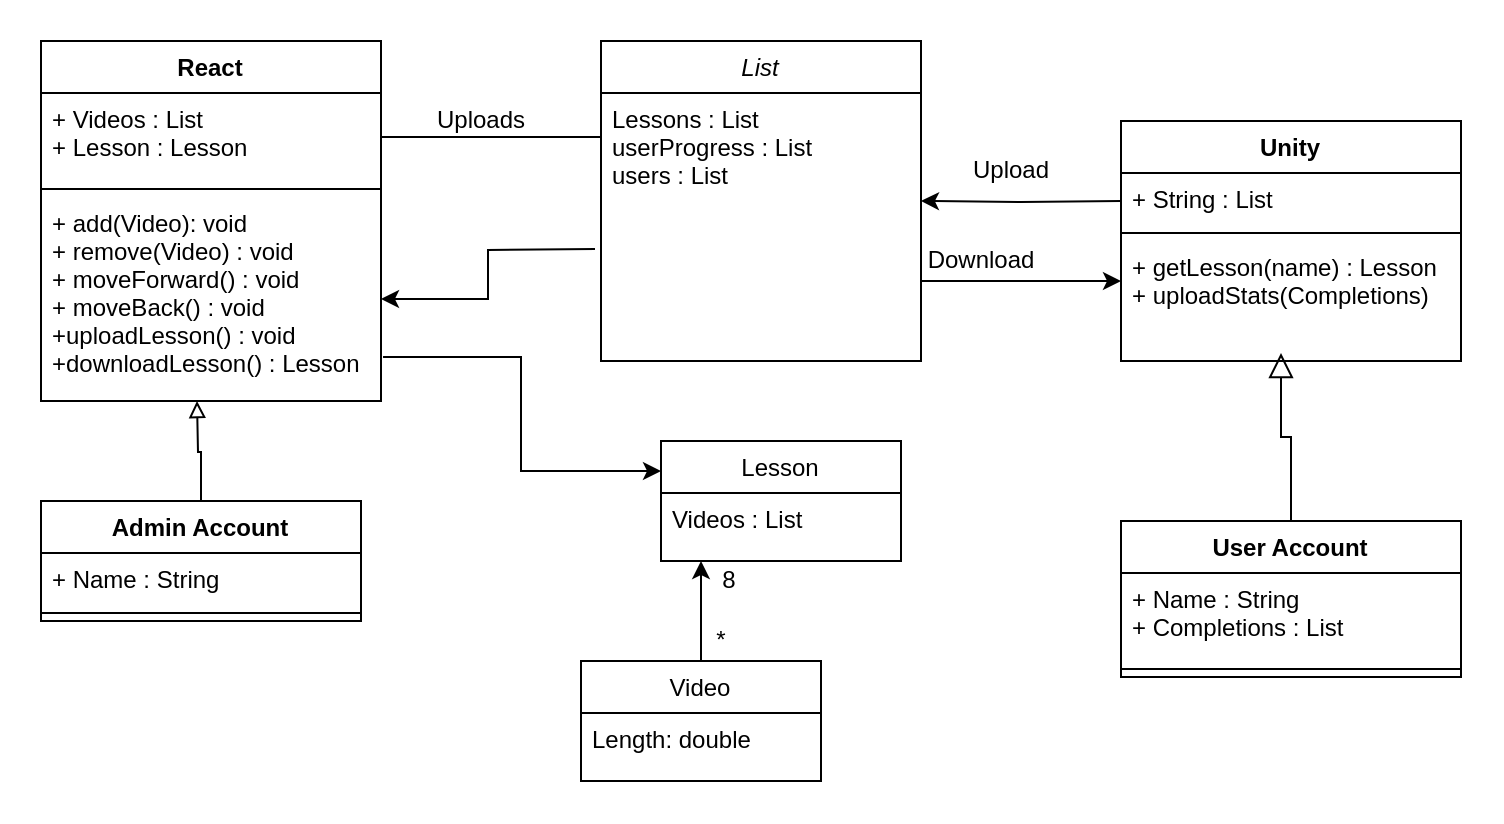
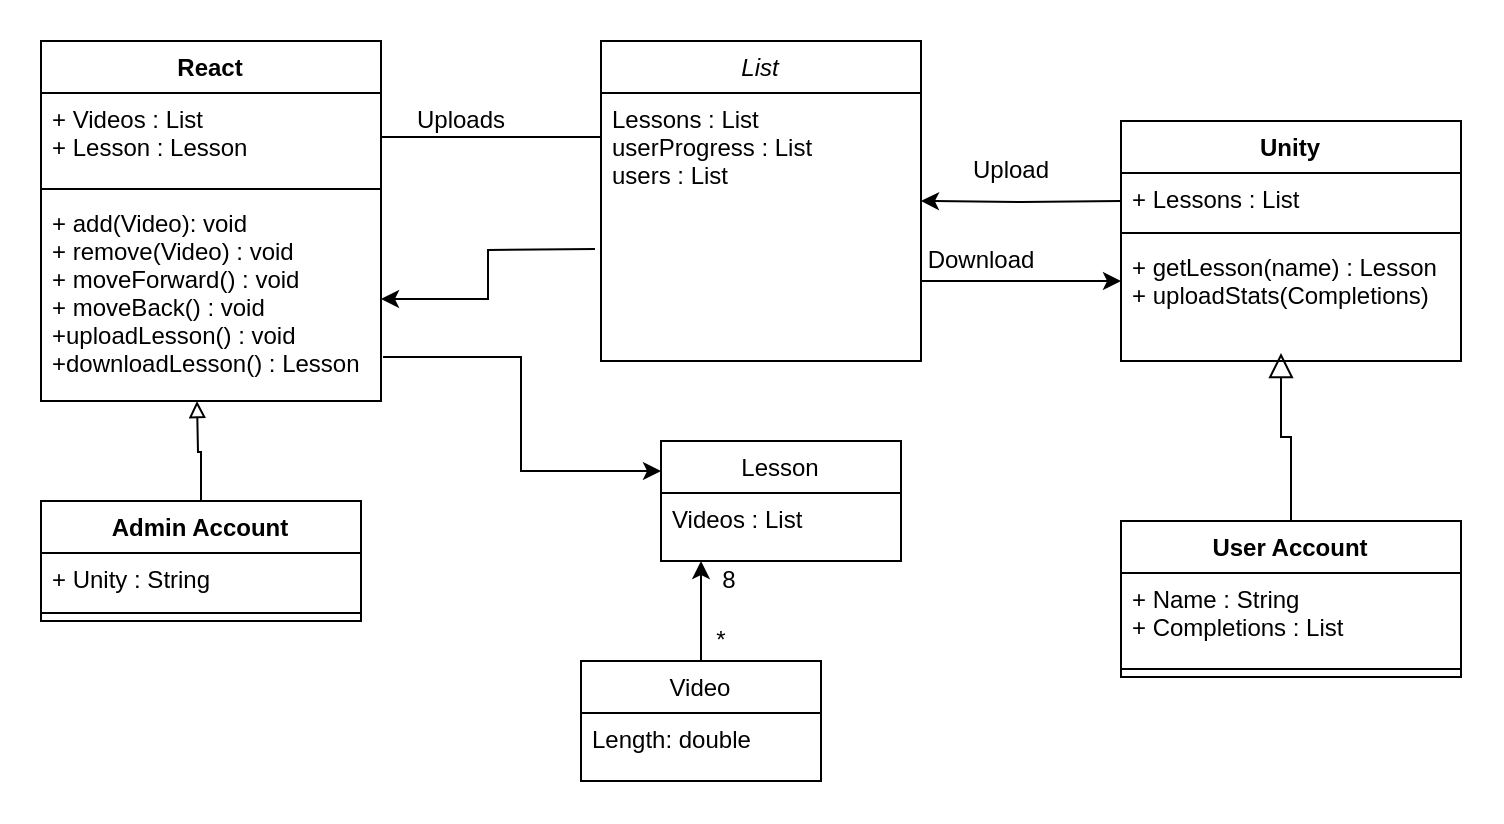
  <mxCell id="0" />
  <mxCell id="1" parent="0" />
  <mxCell id="2" style="edgeStyle=orthogonalEdgeStyle;rounded=0;orthogonalLoop=1;jettySize=auto;html=1;exitX=1;exitY=0.5;exitDx=0;exitDy=0;entryX=0;entryY=0.262;entryDx=0;entryDy=0;entryPerimeter=0;endArrow=none;" parent="1" source="20" target="7" edge="1"><mxGeometry relative="1" as="geometry"><mxPoint x="300" y="74.002" as="targetPoint" /><mxPoint x="200" y="100" as="sourcePoint" /></mxGeometry></mxCell>
  <mxCell id="3" style="edgeStyle=orthogonalEdgeStyle;rounded=0;orthogonalLoop=1;jettySize=auto;html=1;exitX=0;exitY=0.5;exitDx=0;exitDy=0;entryX=1;entryY=0.5;entryDx=0;entryDy=0;" parent="1" target="6" edge="1"><mxGeometry relative="1" as="geometry"><mxPoint x="460" y="74.002" as="targetPoint" /><mxPoint x="560" y="100" as="sourcePoint" /></mxGeometry></mxCell>
  <mxCell id="4" style="edgeStyle=orthogonalEdgeStyle;rounded=0;orthogonalLoop=1;jettySize=auto;html=1;entryX=1;entryY=0.5;entryDx=0;entryDy=0;" parent="1" target="22" edge="1"><mxGeometry relative="1" as="geometry"><mxPoint x="297" y="124" as="sourcePoint" /><mxPoint x="200" y="140" as="targetPoint" /></mxGeometry></mxCell>
  <mxCell id="5" style="edgeStyle=orthogonalEdgeStyle;rounded=0;orthogonalLoop=1;jettySize=auto;html=1;exitX=1;exitY=0.75;exitDx=0;exitDy=0;entryX=0;entryY=0.75;entryDx=0;entryDy=0;" parent="1" source="6" edge="1"><mxGeometry relative="1" as="geometry"><mxPoint x="560" y="140" as="targetPoint" /></mxGeometry></mxCell>
  <mxCell id="6" value="List" style="swimlane;fontStyle=2;align=center;verticalAlign=top;childLayout=stackLayout;horizontal=1;startSize=26;horizontalStack=0;resizeParent=1;resizeLast=0;collapsible=1;marginBottom=0;rounded=0;shadow=0;strokeWidth=1;" parent="1" vertex="1"><mxGeometry x="300" y="20" width="160" height="160" as="geometry"><mxRectangle x="230" y="140" width="160" height="26" as="alternateBounds" /></mxGeometry></mxCell>
  <mxCell id="7" value="Lessons : List&#10;userProgress : List&#10;users : List" style="text;align=left;verticalAlign=top;spacingLeft=4;spacingRight=4;overflow=hidden;rotatable=0;points=[[0,0.5],[1,0.5]];portConstraint=eastwest;" parent="6" vertex="1"><mxGeometry y="26" width="160" height="84" as="geometry" /></mxCell>
  <mxCell id="8" value="" style="endArrow=block;endSize=10;endFill=0;shadow=0;strokeWidth=1;rounded=0;edgeStyle=elbowEdgeStyle;elbow=vertical;exitX=0.5;exitY=0;exitDx=0;exitDy=0;" parent="1" source="23" edge="1"><mxGeometry width="160" relative="1" as="geometry"><mxPoint x="640" y="280" as="sourcePoint" /><mxPoint x="640" y="176" as="targetPoint" /></mxGeometry></mxCell>
  <mxCell id="9" value="Lesson" style="swimlane;fontStyle=0;align=center;verticalAlign=top;childLayout=stackLayout;horizontal=1;startSize=26;horizontalStack=0;resizeParent=1;resizeLast=0;collapsible=1;marginBottom=0;rounded=0;shadow=0;strokeWidth=1;" parent="1" vertex="1"><mxGeometry x="330" y="220" width="120" height="60" as="geometry"><mxRectangle x="130" y="380" width="160" height="26" as="alternateBounds" /></mxGeometry></mxCell>
  <mxCell id="10" value="Videos : List" style="text;align=left;verticalAlign=top;spacingLeft=4;spacingRight=4;overflow=hidden;rotatable=0;points=[[0,0.5],[1,0.5]];portConstraint=eastwest;" parent="9" vertex="1"><mxGeometry y="26" width="120" height="26" as="geometry" /></mxCell>
- <mxCell id="11" value="Uploads" style="text;html=1;align=center;verticalAlign=middle;resizable=0;points=[];autosize=1;" parent="1" vertex="1"><mxGeometry x="210" y="50" width="60" height="20" as="geometry" /></mxCell>
+ <mxCell id="11" value="Uploads" style="text;html=1;align=center;verticalAlign=middle;resizable=0;points=[];autosize=1;" parent="1" vertex="1"><mxGeometry x="200" y="50" width="60" height="20" as="geometry" /></mxCell>
  <mxCell id="12" style="edgeStyle=orthogonalEdgeStyle;rounded=0;orthogonalLoop=1;jettySize=auto;html=1;exitX=0.5;exitY=0;exitDx=0;exitDy=0;" parent="1" source="13" edge="1"><mxGeometry relative="1" as="geometry"><mxPoint x="350" y="280" as="targetPoint" /></mxGeometry></mxCell>
  <mxCell id="13" value="Video" style="swimlane;fontStyle=0;align=center;verticalAlign=top;childLayout=stackLayout;horizontal=1;startSize=26;horizontalStack=0;resizeParent=1;resizeLast=0;collapsible=1;marginBottom=0;rounded=0;shadow=0;strokeWidth=1;" parent="1" vertex="1"><mxGeometry x="290" y="330" width="120" height="60" as="geometry"><mxRectangle x="130" y="380" width="160" height="26" as="alternateBounds" /></mxGeometry></mxCell>
  <mxCell id="14" value="Length: double&#10;" style="text;align=left;verticalAlign=top;spacingLeft=4;spacingRight=4;overflow=hidden;rotatable=0;points=[[0,0.5],[1,0.5]];portConstraint=eastwest;" parent="13" vertex="1"><mxGeometry y="26" width="120" height="26" as="geometry" /></mxCell>
  <mxCell id="15" value="*" style="text;html=1;align=center;verticalAlign=middle;resizable=0;points=[];autosize=1;" parent="1" vertex="1"><mxGeometry x="350" y="310" width="20" height="20" as="geometry" /></mxCell>
  <mxCell id="16" value="8" style="text;html=1;align=center;verticalAlign=middle;resizable=0;points=[];autosize=1;" parent="1" vertex="1"><mxGeometry x="354" y="280" width="20" height="20" as="geometry" /></mxCell>
  <mxCell id="17" value="Upload" style="text;html=1;align=center;verticalAlign=middle;resizable=0;points=[];autosize=1;" parent="1" vertex="1"><mxGeometry x="480" y="75" width="50" height="20" as="geometry" /></mxCell>
  <mxCell id="18" value="Download" style="text;html=1;align=center;verticalAlign=middle;resizable=0;points=[];autosize=1;" parent="1" vertex="1"><mxGeometry x="455" y="120" width="70" height="20" as="geometry" /></mxCell>
  <mxCell id="19" value="React" style="swimlane;fontStyle=1;align=center;verticalAlign=top;childLayout=stackLayout;horizontal=1;startSize=26;horizontalStack=0;resizeParent=1;resizeParentMax=0;resizeLast=0;collapsible=1;marginBottom=0;" vertex="1" parent="1"><mxGeometry x="20" y="20" width="170" height="180" as="geometry" /></mxCell>
  <mxCell id="20" value="+ Videos : List&#10;+ Lesson : Lesson" style="text;strokeColor=none;fillColor=none;align=left;verticalAlign=top;spacingLeft=4;spacingRight=4;overflow=hidden;rotatable=0;points=[[0,0.5],[1,0.5]];portConstraint=eastwest;" vertex="1" parent="19"><mxGeometry y="26" width="170" height="44" as="geometry" /></mxCell>
  <mxCell id="21" value="" style="line;strokeWidth=1;fillColor=none;align=left;verticalAlign=middle;spacingTop=-1;spacingLeft=3;spacingRight=3;rotatable=0;labelPosition=right;points=[];portConstraint=eastwest;" vertex="1" parent="19"><mxGeometry y="70" width="170" height="8" as="geometry" /></mxCell>
  <mxCell id="22" value="+ add(Video): void&#10;+ remove(Video) : void&#10;+ moveForward() : void&#10;+ moveBack() : void&#10;+uploadLesson() : void&#10;+downloadLesson() : Lesson" style="text;strokeColor=none;fillColor=none;align=left;verticalAlign=top;spacingLeft=4;spacingRight=4;overflow=hidden;rotatable=0;points=[[0,0.5],[1,0.5]];portConstraint=eastwest;" vertex="1" parent="19"><mxGeometry y="78" width="170" height="102" as="geometry" /></mxCell>
  <mxCell id="23" value="User Account" style="swimlane;fontStyle=1;align=center;verticalAlign=top;childLayout=stackLayout;horizontal=1;startSize=26;horizontalStack=0;resizeParent=1;resizeParentMax=0;resizeLast=0;collapsible=1;marginBottom=0;" vertex="1" parent="1"><mxGeometry x="560" y="260" width="170" height="78" as="geometry" /></mxCell>
  <mxCell id="24" value="+ Name : String&#10;+ Completions : List" style="text;strokeColor=none;fillColor=none;align=left;verticalAlign=top;spacingLeft=4;spacingRight=4;overflow=hidden;rotatable=0;points=[[0,0.5],[1,0.5]];portConstraint=eastwest;" vertex="1" parent="23"><mxGeometry y="26" width="170" height="44" as="geometry" /></mxCell>
  <mxCell id="25" value="" style="line;strokeWidth=1;fillColor=none;align=left;verticalAlign=middle;spacingTop=-1;spacingLeft=3;spacingRight=3;rotatable=0;labelPosition=right;points=[];portConstraint=eastwest;" vertex="1" parent="23"><mxGeometry y="70" width="170" height="8" as="geometry" /></mxCell>
  <mxCell id="26" value="Unity" style="swimlane;fontStyle=1;align=center;verticalAlign=top;childLayout=stackLayout;horizontal=1;startSize=26;horizontalStack=0;resizeParent=1;resizeParentMax=0;resizeLast=0;collapsible=1;marginBottom=0;" vertex="1" parent="1"><mxGeometry x="560" y="60" width="170" height="120" as="geometry" /></mxCell>
- <mxCell id="27" value="+ String : List" style="text;strokeColor=none;fillColor=none;align=left;verticalAlign=top;spacingLeft=4;spacingRight=4;overflow=hidden;rotatable=0;points=[[0,0.5],[1,0.5]];portConstraint=eastwest;" vertex="1" parent="26"><mxGeometry y="26" width="170" height="26" as="geometry" /></mxCell>
+ <mxCell id="27" value="+ Lessons : List" style="text;strokeColor=none;fillColor=none;align=left;verticalAlign=top;spacingLeft=4;spacingRight=4;overflow=hidden;rotatable=0;points=[[0,0.5],[1,0.5]];portConstraint=eastwest;" vertex="1" parent="26"><mxGeometry y="26" width="170" height="26" as="geometry" /></mxCell>
  <mxCell id="28" value="" style="line;strokeWidth=1;fillColor=none;align=left;verticalAlign=middle;spacingTop=-1;spacingLeft=3;spacingRight=3;rotatable=0;labelPosition=right;points=[];portConstraint=eastwest;" vertex="1" parent="26"><mxGeometry y="52" width="170" height="8" as="geometry" /></mxCell>
  <mxCell id="29" value="+ getLesson(name) : Lesson&#10;+ uploadStats(Completions)" style="text;strokeColor=none;fillColor=none;align=left;verticalAlign=top;spacingLeft=4;spacingRight=4;overflow=hidden;rotatable=0;points=[[0,0.5],[1,0.5]];portConstraint=eastwest;" vertex="1" parent="26"><mxGeometry y="60" width="170" height="60" as="geometry" /></mxCell>
  <mxCell id="30" style="edgeStyle=orthogonalEdgeStyle;rounded=0;orthogonalLoop=1;jettySize=auto;html=1;exitX=0.5;exitY=0;exitDx=0;exitDy=0;endArrow=block;endFill=0;" edge="1" parent="1" source="31"><mxGeometry relative="1" as="geometry"><mxPoint x="98" y="200" as="targetPoint" /></mxGeometry></mxCell>
  <mxCell id="31" value="Admin Account" style="swimlane;fontStyle=1;align=center;verticalAlign=top;childLayout=stackLayout;horizontal=1;startSize=26;horizontalStack=0;resizeParent=1;resizeParentMax=0;resizeLast=0;collapsible=1;marginBottom=0;" vertex="1" parent="1"><mxGeometry x="20" y="250" width="160" height="60" as="geometry" /></mxCell>
- <mxCell id="32" value="+ Name : String" style="text;strokeColor=none;fillColor=none;align=left;verticalAlign=top;spacingLeft=4;spacingRight=4;overflow=hidden;rotatable=0;points=[[0,0.5],[1,0.5]];portConstraint=eastwest;" vertex="1" parent="31"><mxGeometry y="26" width="160" height="26" as="geometry" /></mxCell>
+ <mxCell id="32" value="+ Unity : String" style="text;strokeColor=none;fillColor=none;align=left;verticalAlign=top;spacingLeft=4;spacingRight=4;overflow=hidden;rotatable=0;points=[[0,0.5],[1,0.5]];portConstraint=eastwest;" vertex="1" parent="31"><mxGeometry y="26" width="160" height="26" as="geometry" /></mxCell>
  <mxCell id="33" value="" style="line;strokeWidth=1;fillColor=none;align=left;verticalAlign=middle;spacingTop=-1;spacingLeft=3;spacingRight=3;rotatable=0;labelPosition=right;points=[];portConstraint=eastwest;" vertex="1" parent="31"><mxGeometry y="52" width="160" height="8" as="geometry" /></mxCell>
  <mxCell id="34" style="edgeStyle=orthogonalEdgeStyle;rounded=0;orthogonalLoop=1;jettySize=auto;html=1;entryX=0;entryY=0.25;entryDx=0;entryDy=0;exitX=1.006;exitY=0.784;exitDx=0;exitDy=0;exitPerimeter=0;" edge="1" parent="1" source="22" target="9"><mxGeometry relative="1" as="geometry"><mxPoint x="327" y="215" as="sourcePoint" /><mxPoint x="220" y="240" as="targetPoint" /></mxGeometry></mxCell>
